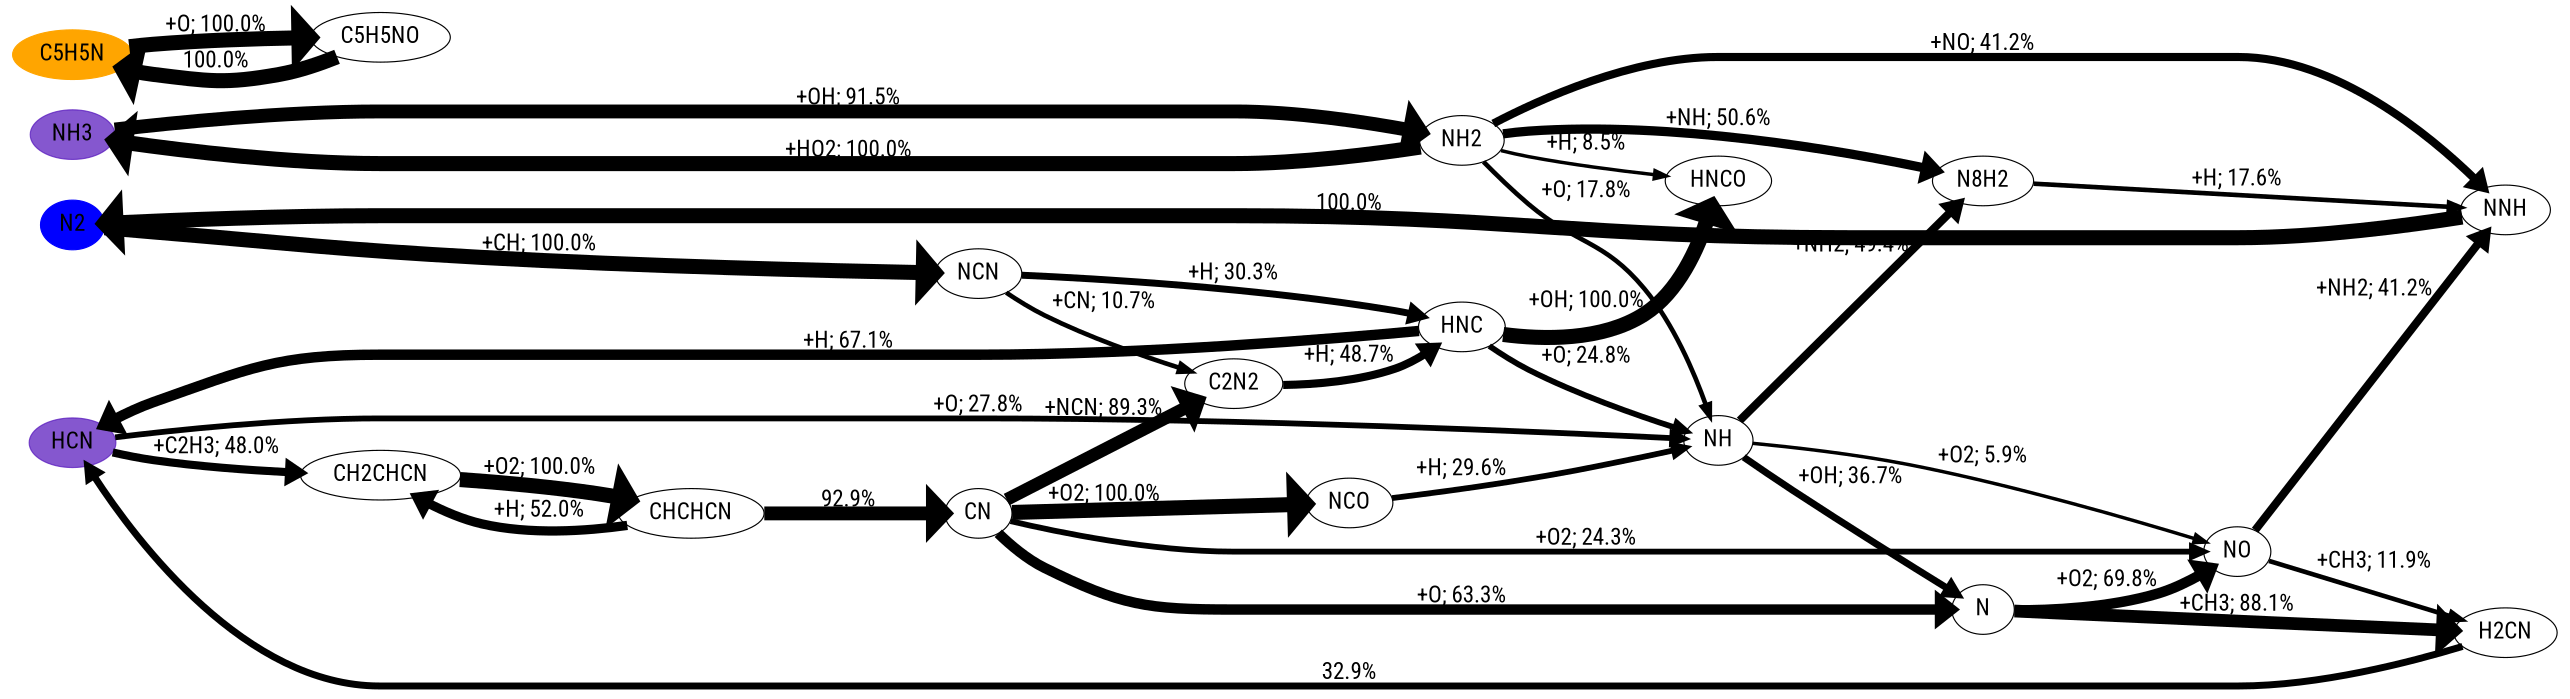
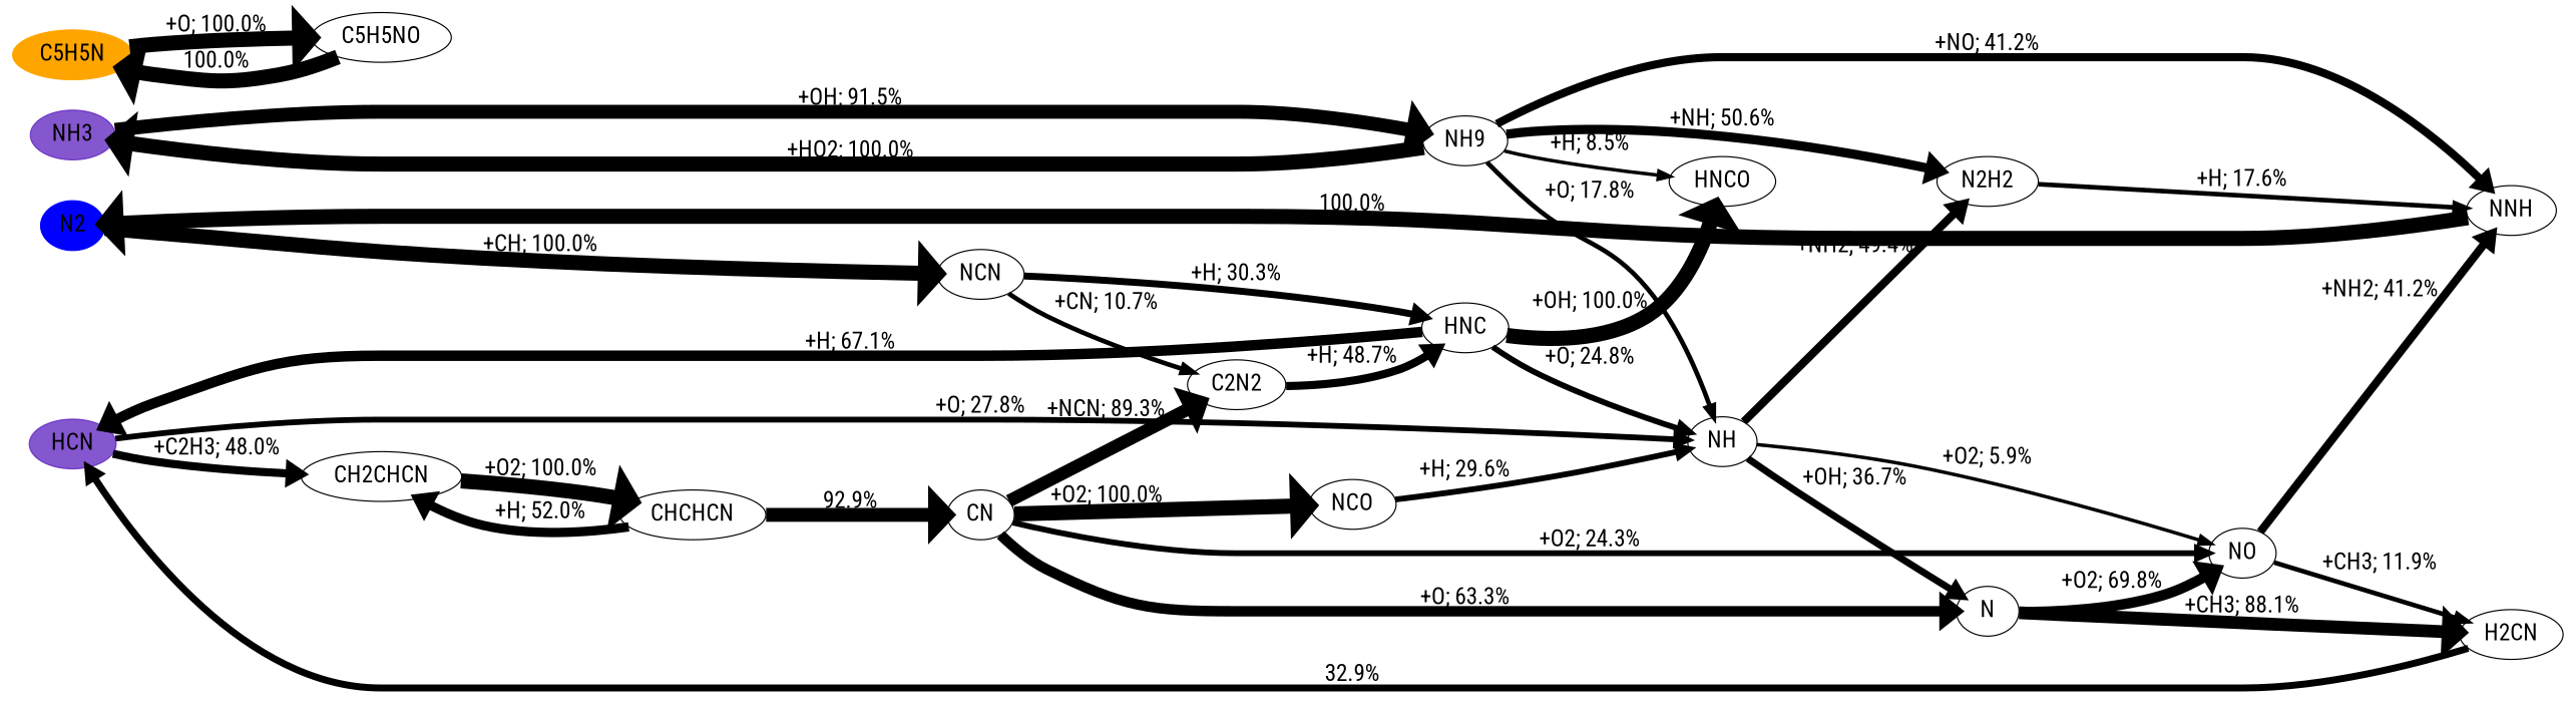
  digraph {
    b="0,0,1558,558"
    fontname="Roboto Condensed"
    rankdir=LR
    node [fontname="Roboto Condensed" fontsize=20]
    edge [fontcolor=black fontname="Roboto Condensed" fontsize=20 penwidth=13]
    HCN [color="#500dbab1" fillcolor="#500dbab1" style=filled]
    N2 [color=blue fillcolor=blue style=filled]
    C5H5N [color=orange fillcolor=orange style=filled]
    NH3 [color="#500dbab1" fillcolor="#500dbab1" style=filled]
    NH
    CH2CHCN
    NCN
    C5H5NO
-   NH2
+   NH2 [label=NH9]
    NO
    NNH
    H2CN
-   N2H2 [label=N8H2]
+   N2H2
    N
    CHCHCN
    CN
    HNC
    C2N2
    HNCO
    NCO
    subgraph sub_1 {
      rank=source
      HCN
      N2
      C5H5N
      NH3
    }
    HCN -> NH [label="+O; 27.8%" penwidth=5]
    HCN -> CH2CHCN [label="+C2H3; 48.0%" penwidth=7]
    N2 -> NCN [label="+CH; 100.0%"]
    C5H5N -> C5H5NO [label="+O; 100.0%"]
    NH3 -> NH2 [label="+OH; 91.5%" penwidth=12]
    NH -> NO [label="+O2; 5.9%" penwidth=3]
    NH -> N2H2 [label="+NH2; 49.4%" penwidth=7]
    NH -> N [label="+OH; 36.7%" penwidth=6]
    CH2CHCN -> CHCHCN [label="+O2; 100.0%"]
    NCN -> HNC [label="+H; 30.3%" penwidth=6]
    NCN -> C2N2 [label="+CN; 10.7%" penwidth=4]
    C5H5NO -> C5H5N [label="100.0%"]
    NH2 -> NH3 [label="+HO2; 100.0%"]
    NH2 -> NH [label="+O; 17.8%" penwidth=4]
    NH2 -> NNH [label="+NO; 41.2%" penwidth=7]
    NH2 -> N2H2 [label="+NH; 50.6%" penwidth=8]
    NH2 -> HNCO [label="+H; 8.5%" penwidth=3]
    NO -> NNH [label="+NH2; 41.2%" penwidth=7]
    NO -> H2CN [label="+CH3; 11.9%" penwidth=4]
    NNH -> N2 [label="100.0%"]
    H2CN -> HCN [label="32.9%" penwidth=6]
    N2H2 -> NNH [label="+H; 17.6%" penwidth=4]
    N -> NO [label="+O2; 69.8%" penwidth=9]
    N -> H2CN [label="+CH3; 88.1%" penwidth=11]
    CHCHCN -> CH2CHCN [label="+H; 52.0%" penwidth=8]
    CHCHCN -> CN [label="92.9%" penwidth=12]
    CN -> NO [label="+O2; 24.3%" penwidth=5]
    CN -> N [label="+O; 63.3%" penwidth=9]
    CN -> C2N2 [label="+NCN; 89.3%" penwidth=11]
    CN -> NCO [label="+O2; 100.0%"]
    HNC -> HCN [label="+H; 67.1%" penwidth=9]
    HNC -> NH [label="+O; 24.8%" penwidth=5]
    HNC -> HNCO [label="+OH; 100.0%"]
    C2N2 -> HNC [label="+H; 48.7%" penwidth=7]
    NCO -> NH [label="+H; 29.6%" penwidth=5]
  }
